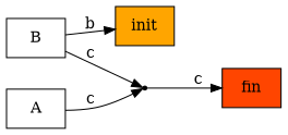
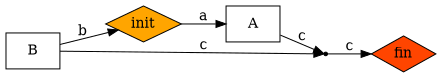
  digraph {
    rankdir=LR
    node [shape=diamond]
    edge [color=black]
-   init [fillcolor=orange shape=box style=filled]
+   init [fillcolor=orange style=filled]
    n2 [label=A shape=rect]
    join [shape=point]
    n4 [label=B shape=rect]
-   fin [fillcolor=orangered shape=box style=filled]
+   fin [fillcolor=orangered style=filled]
+   init -> n2 [label=a]
    n2 -> join [label=c]
    join -> fin [label=c]
    n4 -> init [label=b]
    n4 -> join [label=c]
  }
